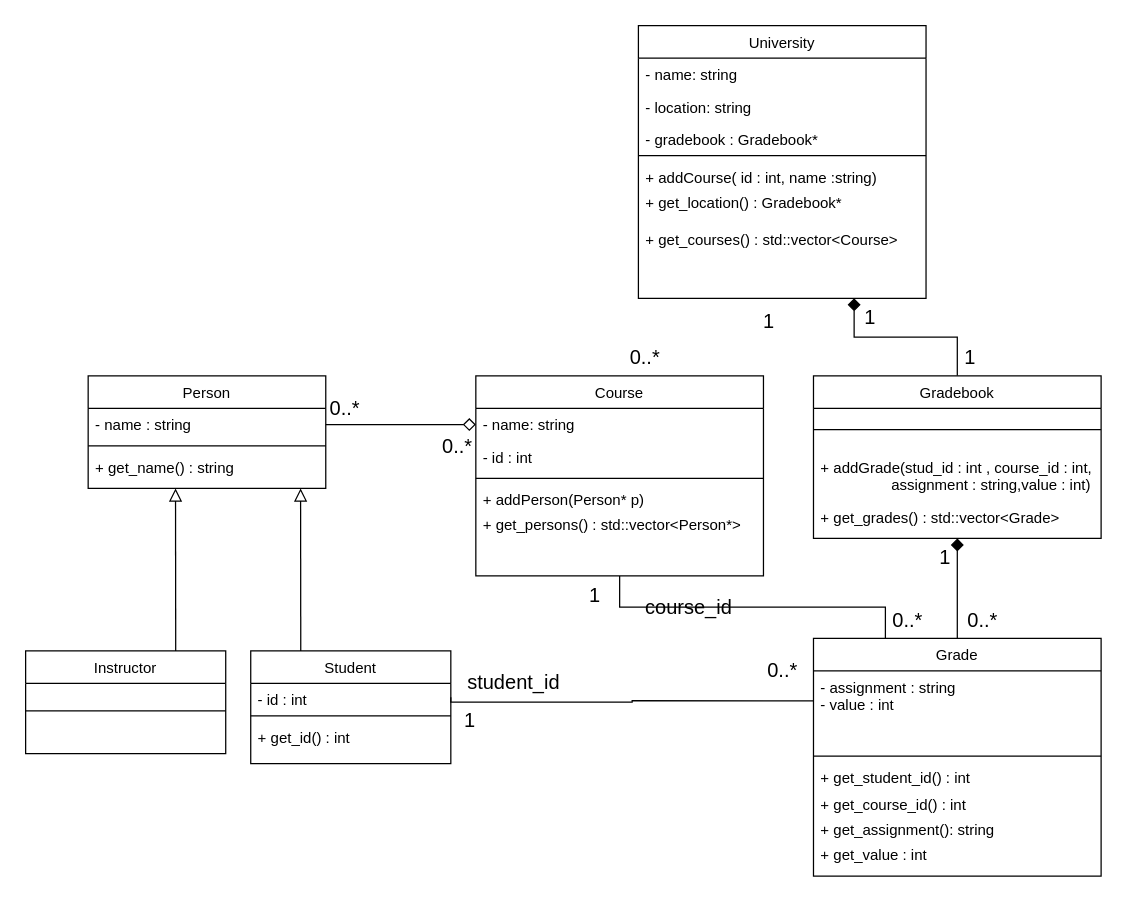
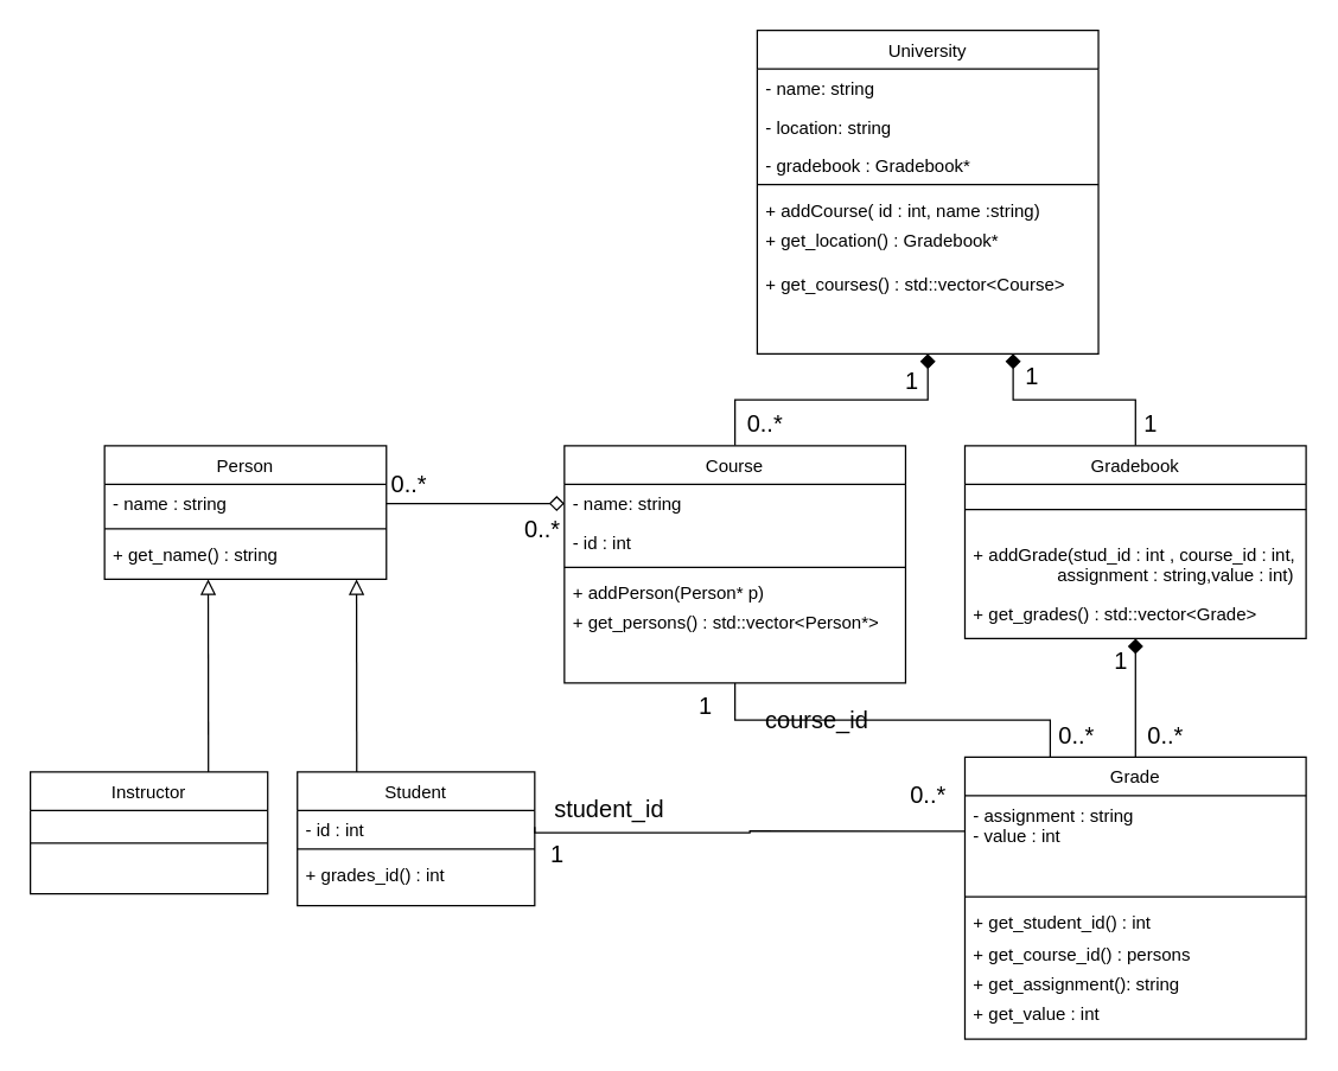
  <mxCell id="0" />
  <mxCell id="1" parent="0" />
  <mxCell id="2" style="edgeStyle=orthogonalEdgeStyle;rounded=0;orthogonalLoop=1;jettySize=auto;html=1;exitX=0.5;exitY=0;exitDx=0;exitDy=0;entryX=0.75;entryY=1;entryDx=0;entryDy=0;fontSize=12;startSize=8;endSize=8;endArrow=diamond;endFill=1;" parent="1" source="31" target="4" edge="1"><mxGeometry relative="1" as="geometry" /></mxCell>
+ <mxCell id="3" style="edgeStyle=orthogonalEdgeStyle;rounded=0;orthogonalLoop=1;jettySize=auto;html=1;exitX=0.5;exitY=0;exitDx=0;exitDy=0;entryX=0.5;entryY=1;entryDx=0;entryDy=0;fontSize=12;startSize=8;endSize=8;endArrow=diamond;endFill=1;" parent="1" source="25" target="4" edge="1"><mxGeometry relative="1" as="geometry" /></mxCell>
  <mxCell id="4" value="University" style="swimlane;fontStyle=0;align=center;verticalAlign=top;childLayout=stackLayout;horizontal=1;startSize=26;horizontalStack=0;resizeParent=1;resizeLast=0;collapsible=1;marginBottom=0;rounded=0;shadow=0;strokeWidth=1;" parent="1" vertex="1"><mxGeometry x="510" width="230" height="218" as="geometry" y="20"><mxRectangle x="230" y="140" width="160" height="26" as="alternateBounds" /></mxGeometry></mxCell>
  <mxCell id="5" value="- name: string" style="text;align=left;verticalAlign=top;spacingLeft=4;spacingRight=4;overflow=hidden;rotatable=0;points=[[0,0.5],[1,0.5]];portConstraint=eastwest;" parent="4" vertex="1"><mxGeometry y="26" width="230" height="26" as="geometry" /></mxCell>
  <mxCell id="6" value="- location: string" style="text;align=left;verticalAlign=top;spacingLeft=4;spacingRight=4;overflow=hidden;rotatable=0;points=[[0,0.5],[1,0.5]];portConstraint=eastwest;rounded=0;shadow=0;html=0;" parent="4" vertex="1"><mxGeometry y="52" width="230" height="26" as="geometry" /></mxCell>
  <mxCell id="7" value="- gradebook : Gradebook*&#10;" style="text;align=left;verticalAlign=top;spacingLeft=4;spacingRight=4;overflow=hidden;rotatable=0;points=[[0,0.5],[1,0.5]];portConstraint=eastwest;rounded=0;shadow=0;html=0;" parent="4" vertex="1"><mxGeometry y="78" width="230" height="22" as="geometry" /></mxCell>
  <mxCell id="8" value="" style="line;html=1;strokeWidth=1;align=left;verticalAlign=middle;spacingTop=-1;spacingLeft=3;spacingRight=3;rotatable=0;labelPosition=right;points=[];portConstraint=eastwest;" parent="4" vertex="1"><mxGeometry y="100" width="230" height="8" as="geometry" /></mxCell>
  <mxCell id="9" value="+ addCourse( id : int, name :string)" style="text;align=left;verticalAlign=top;spacingLeft=4;spacingRight=4;overflow=hidden;rotatable=0;points=[[0,0.5],[1,0.5]];portConstraint=eastwest;" parent="4" vertex="1"><mxGeometry y="108" width="230" height="20" as="geometry" /></mxCell>
  <mxCell id="10" value="+ get_location() : Gradebook*" style="text;align=left;verticalAlign=top;spacingLeft=4;spacingRight=4;overflow=hidden;rotatable=0;points=[[0,0.5],[1,0.5]];portConstraint=eastwest;" parent="4" vertex="1"><mxGeometry y="128" width="230" height="30" as="geometry" /></mxCell>
  <mxCell id="11" value="+ get_courses() : std::vector&lt;Course&gt;" style="text;align=left;verticalAlign=top;spacingLeft=4;spacingRight=4;overflow=hidden;rotatable=0;points=[[0,0.5],[1,0.5]];portConstraint=eastwest;" parent="4" vertex="1"><mxGeometry y="158" width="230" height="20" as="geometry" /></mxCell>
  <mxCell id="12" style="edgeStyle=none;curved=1;rounded=0;orthogonalLoop=1;jettySize=auto;html=1;exitX=0.25;exitY=0;exitDx=0;exitDy=0;fontSize=12;startSize=8;endSize=8;endArrow=block;endFill=0;" parent="1" source="13" edge="1"><mxGeometry relative="1" as="geometry"><mxPoint x="239.857" y="390" as="targetPoint" /></mxGeometry></mxCell>
  <mxCell id="13" value="Student" style="swimlane;fontStyle=0;align=center;verticalAlign=top;childLayout=stackLayout;horizontal=1;startSize=26;horizontalStack=0;resizeParent=1;resizeLast=0;collapsible=1;marginBottom=0;rounded=0;shadow=0;strokeWidth=1;" parent="1" vertex="1"><mxGeometry x="200" y="520" width="160" height="90" as="geometry"><mxRectangle x="120" y="360" width="160" height="26" as="alternateBounds" /></mxGeometry></mxCell>
  <mxCell id="14" value="- id : int" style="text;align=left;verticalAlign=top;spacingLeft=4;spacingRight=4;overflow=hidden;rotatable=0;points=[[0,0.5],[1,0.5]];portConstraint=eastwest;" parent="13" vertex="1"><mxGeometry y="26" width="160" height="22" as="geometry" /></mxCell>
  <mxCell id="15" value="" style="line;html=1;strokeWidth=1;align=left;verticalAlign=middle;spacingTop=-1;spacingLeft=3;spacingRight=3;rotatable=0;labelPosition=right;points=[];portConstraint=eastwest;" parent="13" vertex="1"><mxGeometry y="48" width="160" height="8" as="geometry" /></mxCell>
- <mxCell id="16" value="+ get_id() : int" style="text;align=left;verticalAlign=top;spacingLeft=4;spacingRight=4;overflow=hidden;rotatable=0;points=[[0,0.5],[1,0.5]];portConstraint=eastwest;" parent="13" vertex="1"><mxGeometry y="56" width="160" height="24" as="geometry" /></mxCell>
+ <mxCell id="16" value="+ grades_id() : int" style="text;align=left;verticalAlign=top;spacingLeft=4;spacingRight=4;overflow=hidden;rotatable=0;points=[[0,0.5],[1,0.5]];portConstraint=eastwest;" parent="13" vertex="1"><mxGeometry y="56" width="160" height="24" as="geometry" /></mxCell>
  <mxCell id="17" value="Person" style="swimlane;fontStyle=0;align=center;verticalAlign=top;childLayout=stackLayout;horizontal=1;startSize=26;horizontalStack=0;resizeParent=1;resizeLast=0;collapsible=1;marginBottom=0;rounded=0;shadow=0;strokeWidth=1;" parent="1" vertex="1"><mxGeometry x="70" y="300" width="190" height="90" as="geometry"><mxRectangle x="340" y="380" width="170" height="26" as="alternateBounds" /></mxGeometry></mxCell>
  <mxCell id="18" value="- name : string" style="text;align=left;verticalAlign=top;spacingLeft=4;spacingRight=4;overflow=hidden;rotatable=0;points=[[0,0.5],[1,0.5]];portConstraint=eastwest;" parent="17" vertex="1"><mxGeometry y="26" width="190" height="26" as="geometry" /></mxCell>
  <mxCell id="19" value="" style="line;html=1;strokeWidth=1;align=left;verticalAlign=middle;spacingTop=-1;spacingLeft=3;spacingRight=3;rotatable=0;labelPosition=right;points=[];portConstraint=eastwest;" parent="17" vertex="1"><mxGeometry y="52" width="190" height="8" as="geometry" /></mxCell>
  <mxCell id="20" value="+ get_name() : string" style="text;align=left;verticalAlign=top;spacingLeft=4;spacingRight=4;overflow=hidden;rotatable=0;points=[[0,0.5],[1,0.5]];portConstraint=eastwest;" parent="17" vertex="1"><mxGeometry y="60" width="190" height="20" as="geometry" /></mxCell>
  <mxCell id="21" style="edgeStyle=none;curved=1;rounded=0;orthogonalLoop=1;jettySize=auto;html=1;exitX=0.75;exitY=0;exitDx=0;exitDy=0;fontSize=12;startSize=8;endSize=8;endArrow=block;endFill=0;" parent="1" source="22" edge="1"><mxGeometry relative="1" as="geometry"><mxPoint x="139.857" y="390" as="targetPoint" /></mxGeometry></mxCell>
  <mxCell id="22" value="Instructor" style="swimlane;fontStyle=0;align=center;verticalAlign=top;childLayout=stackLayout;horizontal=1;startSize=26;horizontalStack=0;resizeParent=1;resizeLast=0;collapsible=1;marginBottom=0;rounded=0;shadow=0;strokeWidth=1;" parent="1" vertex="1"><mxGeometry x="20" y="520" width="160" height="82" as="geometry"><mxRectangle x="120" y="360" width="160" height="26" as="alternateBounds" /></mxGeometry></mxCell>
  <mxCell id="23" value="" style="line;html=1;strokeWidth=1;align=left;verticalAlign=middle;spacingTop=-1;spacingLeft=3;spacingRight=3;rotatable=0;labelPosition=right;points=[];portConstraint=eastwest;" parent="22" vertex="1"><mxGeometry y="26" width="160" height="44" as="geometry" /></mxCell>
  <mxCell id="24" style="edgeStyle=orthogonalEdgeStyle;rounded=0;orthogonalLoop=1;jettySize=auto;html=1;exitX=0.5;exitY=1;exitDx=0;exitDy=0;entryX=0.25;entryY=0;entryDx=0;entryDy=0;fontSize=12;startSize=8;endSize=8;endArrow=none;startFill=0;" parent="1" source="25" target="36" edge="1"><mxGeometry relative="1" as="geometry" /></mxCell>
  <mxCell id="25" value="Course" style="swimlane;fontStyle=0;align=center;verticalAlign=top;childLayout=stackLayout;horizontal=1;startSize=26;horizontalStack=0;resizeParent=1;resizeLast=0;collapsible=1;marginBottom=0;rounded=0;shadow=0;strokeWidth=1;" parent="1" vertex="1"><mxGeometry x="380" y="300" width="230" height="160" as="geometry"><mxRectangle x="230" y="140" width="160" height="26" as="alternateBounds" /></mxGeometry></mxCell>
  <mxCell id="26" value="- name: string" style="text;align=left;verticalAlign=top;spacingLeft=4;spacingRight=4;overflow=hidden;rotatable=0;points=[[0,0.5],[1,0.5]];portConstraint=eastwest;" parent="25" vertex="1"><mxGeometry y="26" width="230" height="26" as="geometry" /></mxCell>
  <mxCell id="27" value="- id : int" style="text;align=left;verticalAlign=top;spacingLeft=4;spacingRight=4;overflow=hidden;rotatable=0;points=[[0,0.5],[1,0.5]];portConstraint=eastwest;rounded=0;shadow=0;html=0;" parent="25" vertex="1"><mxGeometry y="52" width="230" height="26" as="geometry" /></mxCell>
  <mxCell id="28" value="" style="line;html=1;strokeWidth=1;align=left;verticalAlign=middle;spacingTop=-1;spacingLeft=3;spacingRight=3;rotatable=0;labelPosition=right;points=[];portConstraint=eastwest;" parent="25" vertex="1"><mxGeometry y="78" width="230" height="8" as="geometry" /></mxCell>
  <mxCell id="29" value="+ addPerson(Person* p)" style="text;align=left;verticalAlign=top;spacingLeft=4;spacingRight=4;overflow=hidden;rotatable=0;points=[[0,0.5],[1,0.5]];portConstraint=eastwest;" parent="25" vertex="1"><mxGeometry y="86" width="230" height="20" as="geometry" /></mxCell>
  <mxCell id="30" value="+ get_persons() : std::vector&lt;Person*&gt;" style="text;align=left;verticalAlign=top;spacingLeft=4;spacingRight=4;overflow=hidden;rotatable=0;points=[[0,0.5],[1,0.5]];portConstraint=eastwest;" parent="25" vertex="1"><mxGeometry y="106" width="230" height="30" as="geometry" /></mxCell>
  <mxCell id="31" value="Gradebook" style="swimlane;fontStyle=0;align=center;verticalAlign=top;childLayout=stackLayout;horizontal=1;startSize=26;horizontalStack=0;resizeParent=1;resizeLast=0;collapsible=1;marginBottom=0;rounded=0;shadow=0;strokeWidth=1;" parent="1" vertex="1"><mxGeometry x="650" y="300" width="230" height="130" as="geometry"><mxRectangle x="230" y="140" width="160" height="26" as="alternateBounds" /></mxGeometry></mxCell>
  <mxCell id="32" value="" style="line;html=1;strokeWidth=1;align=left;verticalAlign=middle;spacingTop=-1;spacingLeft=3;spacingRight=3;rotatable=0;labelPosition=right;points=[];portConstraint=eastwest;" parent="31" vertex="1"><mxGeometry y="26" width="230" height="34" as="geometry" /></mxCell>
  <mxCell id="33" value="+ addGrade(stud_id : int , course_id : int,&#10;                 assignment : string,value : int)" style="text;align=left;verticalAlign=top;spacingLeft=4;spacingRight=4;overflow=hidden;rotatable=0;points=[[0,0.5],[1,0.5]];portConstraint=eastwest;" parent="31" vertex="1"><mxGeometry y="60" width="230" height="40" as="geometry" /></mxCell>
  <mxCell id="34" value="+ get_grades() : std::vector&lt;Grade&gt;" style="text;align=left;verticalAlign=top;spacingLeft=4;spacingRight=4;overflow=hidden;rotatable=0;points=[[0,0.5],[1,0.5]];portConstraint=eastwest;" parent="31" vertex="1"><mxGeometry y="100" width="230" height="30" as="geometry" /></mxCell>
  <mxCell id="35" value="" style="edgeStyle=none;curved=1;rounded=0;orthogonalLoop=1;jettySize=auto;html=1;fontSize=12;startSize=8;endSize=8;endArrow=diamond;endFill=1;" parent="1" source="36" target="34" edge="1"><mxGeometry relative="1" as="geometry" /></mxCell>
  <mxCell id="36" value="Grade" style="swimlane;fontStyle=0;align=center;verticalAlign=top;childLayout=stackLayout;horizontal=1;startSize=26;horizontalStack=0;resizeParent=1;resizeLast=0;collapsible=1;marginBottom=0;rounded=0;shadow=0;strokeWidth=1;" parent="1" vertex="1"><mxGeometry x="650" y="510" width="230" height="190" as="geometry"><mxRectangle x="230" y="140" width="160" height="26" as="alternateBounds" /></mxGeometry></mxCell>
  <mxCell id="37" value="- assignment : string&#10;- value : int &#10;&#10;" style="text;align=left;verticalAlign=top;spacingLeft=4;spacingRight=4;overflow=hidden;rotatable=0;points=[[0,0.5],[1,0.5]];portConstraint=eastwest;" parent="36" vertex="1"><mxGeometry y="26" width="230" height="64" as="geometry" /></mxCell>
  <mxCell id="38" value="" style="line;html=1;strokeWidth=1;align=left;verticalAlign=middle;spacingTop=-1;spacingLeft=3;spacingRight=3;rotatable=0;labelPosition=right;points=[];portConstraint=eastwest;" parent="36" vertex="1"><mxGeometry y="90" width="230" height="8" as="geometry" /></mxCell>
  <mxCell id="39" value="+ get_student_id() : int" style="text;align=left;verticalAlign=top;spacingLeft=4;spacingRight=4;overflow=hidden;rotatable=0;points=[[0,0.5],[1,0.5]];portConstraint=eastwest;" parent="36" vertex="1"><mxGeometry y="98" width="230" height="22" as="geometry" /></mxCell>
- <mxCell id="40" value="+ get_course_id() : int" style="text;align=left;verticalAlign=top;spacingLeft=4;spacingRight=4;overflow=hidden;rotatable=0;points=[[0,0.5],[1,0.5]];portConstraint=eastwest;" parent="36" vertex="1"><mxGeometry y="120" width="230" height="20" as="geometry" /></mxCell>
+ <mxCell id="40" value="+ get_course_id() : persons" style="text;align=left;verticalAlign=top;spacingLeft=4;spacingRight=4;overflow=hidden;rotatable=0;points=[[0,0.5],[1,0.5]];portConstraint=eastwest;" parent="36" vertex="1"><mxGeometry y="120" width="230" height="20" as="geometry" /></mxCell>
  <mxCell id="41" value="+ get_assignment(): string" style="text;align=left;verticalAlign=top;spacingLeft=4;spacingRight=4;overflow=hidden;rotatable=0;points=[[0,0.5],[1,0.5]];portConstraint=eastwest;" parent="36" vertex="1"><mxGeometry y="140" width="230" height="20" as="geometry" /></mxCell>
  <mxCell id="42" value="+ get_value : int" style="text;align=left;verticalAlign=top;spacingLeft=4;spacingRight=4;overflow=hidden;rotatable=0;points=[[0,0.5],[1,0.5]];portConstraint=eastwest;" parent="36" vertex="1"><mxGeometry y="160" width="230" height="20" as="geometry" /></mxCell>
  <mxCell id="43" style="rounded=1;orthogonalLoop=1;jettySize=auto;html=1;exitX=1;exitY=0.5;exitDx=0;exitDy=0;entryX=0;entryY=0.5;entryDx=0;entryDy=0;fontSize=12;startSize=8;endSize=8;edgeStyle=elbowEdgeStyle;elbow=vertical;curved=0;endArrow=diamond;endFill=0;" parent="1" source="18" target="26" edge="1"><mxGeometry relative="1" as="geometry" /></mxCell>
  <mxCell id="44" value="0..*" style="text;html=1;align=center;verticalAlign=middle;resizable=0;points=[];autosize=1;strokeColor=none;fillColor=none;fontSize=16;" parent="1" vertex="1"><mxGeometry x="250" y="311" width="50" height="30" as="geometry" /></mxCell>
  <mxCell id="45" value="0..*" style="text;html=1;align=center;verticalAlign=middle;resizable=0;points=[];autosize=1;strokeColor=none;fillColor=none;fontSize=16;" parent="1" vertex="1"><mxGeometry x="340" y="341" width="50" height="30" as="geometry" /></mxCell>
  <mxCell id="46" style="edgeStyle=orthogonalEdgeStyle;rounded=0;orthogonalLoop=1;jettySize=auto;html=1;exitX=1;exitY=0.5;exitDx=0;exitDy=0;entryX=-0.001;entryY=0.685;entryDx=0;entryDy=0;entryPerimeter=0;fontSize=12;startSize=8;endSize=8;endArrow=none;startFill=0;" parent="1" edge="1"><mxGeometry relative="1" as="geometry"><mxPoint x="360" y="557" as="sourcePoint" /><mxPoint x="649.77" y="559.84" as="targetPoint" /><Array as="points"><mxPoint x="360" y="561" /><mxPoint x="505" y="561" /><mxPoint x="505" y="560" /></Array></mxGeometry></mxCell>
  <mxCell id="47" value="student_id" style="text;html=1;align=center;verticalAlign=middle;resizable=0;points=[];autosize=1;strokeColor=none;fillColor=none;fontSize=16;" parent="1" vertex="1"><mxGeometry x="360" y="530" width="100" height="30" as="geometry" /></mxCell>
  <mxCell id="48" value="1" style="text;html=1;align=center;verticalAlign=middle;resizable=0;points=[];autosize=1;strokeColor=none;fillColor=none;fontSize=16;" parent="1" vertex="1"><mxGeometry x="360" y="560" width="30" height="30" as="geometry" /></mxCell>
  <mxCell id="49" value="0..*" style="text;html=1;align=center;verticalAlign=middle;resizable=0;points=[];autosize=1;strokeColor=none;fillColor=none;fontSize=16;" parent="1" vertex="1"><mxGeometry x="600" y="520" width="50" height="30" as="geometry" /></mxCell>
  <mxCell id="50" value="1" style="text;html=1;align=center;verticalAlign=middle;resizable=0;points=[];autosize=1;strokeColor=none;fillColor=none;fontSize=16;" parent="1" vertex="1"><mxGeometry x="460" y="460" width="30" height="30" as="geometry" /></mxCell>
  <mxCell id="51" value="course_id" style="text;html=1;align=center;verticalAlign=middle;resizable=0;points=[];autosize=1;strokeColor=none;fillColor=none;fontSize=16;" parent="1" vertex="1"><mxGeometry x="505" y="470" width="90" height="30" as="geometry" /></mxCell>
  <mxCell id="52" value="0..*" style="text;html=1;align=center;verticalAlign=middle;resizable=0;points=[];autosize=1;strokeColor=none;fillColor=none;fontSize=16;" parent="1" vertex="1"><mxGeometry x="700" y="480" width="50" height="30" as="geometry" /></mxCell>
  <mxCell id="53" value="1" style="text;html=1;align=center;verticalAlign=middle;resizable=0;points=[];autosize=1;strokeColor=none;fillColor=none;fontSize=16;" parent="1" vertex="1"><mxGeometry x="599" y="241" width="30" height="30" as="geometry" /></mxCell>
  <mxCell id="54" value="0..*" style="text;html=1;align=center;verticalAlign=middle;resizable=0;points=[];autosize=1;strokeColor=none;fillColor=none;fontSize=16;" parent="1" vertex="1"><mxGeometry x="490" y="270" width="50" height="30" as="geometry" /></mxCell>
  <mxCell id="55" value="1" style="text;html=1;align=center;verticalAlign=middle;resizable=0;points=[];autosize=1;strokeColor=none;fillColor=none;fontSize=16;" parent="1" vertex="1"><mxGeometry x="680" y="238" width="30" height="30" as="geometry" /></mxCell>
  <mxCell id="56" value="1" style="text;html=1;align=center;verticalAlign=middle;resizable=0;points=[];autosize=1;strokeColor=none;fillColor=none;fontSize=16;" parent="1" vertex="1"><mxGeometry x="760" y="270" width="30" height="30" as="geometry" /></mxCell>
  <mxCell id="57" value="1" style="text;html=1;align=center;verticalAlign=middle;resizable=0;points=[];autosize=1;strokeColor=none;fillColor=none;fontSize=16;" parent="1" vertex="1"><mxGeometry x="740" y="430" width="30" height="30" as="geometry" /></mxCell>
  <mxCell id="58" value="0..*" style="text;html=1;align=center;verticalAlign=middle;resizable=0;points=[];autosize=1;strokeColor=none;fillColor=none;fontSize=16;" parent="1" vertex="1"><mxGeometry x="760" y="480" width="50" height="30" as="geometry" /></mxCell>
